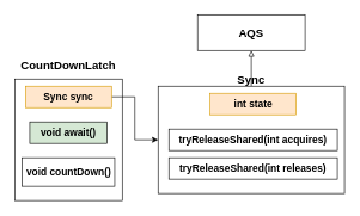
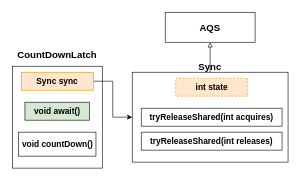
  <mxCell id="0" />
  <mxCell id="1" parent="0" />
  <mxCell id="2" value="" style="rounded=0;whiteSpace=wrap;html=1;" parent="1" vertex="1"><mxGeometry x="20" y="110" width="150" height="170" as="geometry" /></mxCell>
  <mxCell id="3" value="&lt;font style=&quot;font-size: 16px&quot;&gt;&lt;b&gt;CountDownLatch&lt;/b&gt;&lt;/font&gt;" style="text;html=1;strokeColor=none;fillColor=none;align=center;verticalAlign=middle;whiteSpace=wrap;rounded=0;" parent="1" vertex="1"><mxGeometry x="75" y="80" width="40" height="20" as="geometry" /></mxCell>
  <mxCell id="4" style="edgeStyle=orthogonalEdgeStyle;rounded=0;orthogonalLoop=1;jettySize=auto;html=1;exitX=1;exitY=0.5;exitDx=0;exitDy=0;entryX=0;entryY=0.5;entryDx=0;entryDy=0;endArrow=classic;endFill=1;" parent="1" source="5" target="7" edge="1"><mxGeometry relative="1" as="geometry" /></mxCell>
  <mxCell id="5" value="&lt;b&gt;&lt;font style=&quot;font-size: 14px&quot;&gt;Sync sync&lt;/font&gt;&lt;/b&gt;" style="rounded=0;whiteSpace=wrap;html=1;fillColor=#ffe6cc;strokeColor=#d79b00;" parent="1" vertex="1"><mxGeometry x="35" y="120" width="120" height="30" as="geometry" /></mxCell>
  <mxCell id="6" style="edgeStyle=orthogonalEdgeStyle;rounded=0;orthogonalLoop=1;jettySize=auto;html=1;exitX=0.5;exitY=0;exitDx=0;exitDy=0;entryX=0.5;entryY=1;entryDx=0;entryDy=0;endArrow=block;endFill=0;" parent="1" source="7" target="10" edge="1"><mxGeometry relative="1" as="geometry" /></mxCell>
  <mxCell id="7" value="" style="rounded=0;whiteSpace=wrap;html=1;" parent="1" vertex="1"><mxGeometry x="220" y="120" width="260" height="150" as="geometry" /></mxCell>
  <mxCell id="8" value="&lt;font style=&quot;font-size: 16px&quot;&gt;&lt;b&gt;Sync&lt;/b&gt;&lt;/font&gt;" style="text;html=1;strokeColor=none;fillColor=none;align=center;verticalAlign=middle;whiteSpace=wrap;rounded=0;" parent="1" vertex="1"><mxGeometry x="330" y="100" width="40" height="20" as="geometry" /></mxCell>
- <mxCell id="9" value="&lt;b&gt;&lt;font style=&quot;font-size: 14px&quot;&gt;int state&lt;/font&gt;&lt;/b&gt;" style="rounded=0;whiteSpace=wrap;html=1;fillColor=#ffe6cc;strokeColor=#d79b00;" parent="1" vertex="1"><mxGeometry x="292.5" y="130" width="120" height="30" as="geometry" /></mxCell>
+ <mxCell id="9" value="&lt;b&gt;&lt;font style=&quot;font-size: 14px&quot;&gt;int state&lt;/font&gt;&lt;/b&gt;" style="rounded=0;whiteSpace=wrap;html=1;fillColor=#ffe6cc;strokeColor=#d79b00;dashed=1;" parent="1" vertex="1"><mxGeometry x="292.5" y="130" width="120" height="30" as="geometry" /></mxCell>
  <mxCell id="10" value="&lt;b&gt;&lt;font style=&quot;font-size: 16px&quot;&gt;AQS&lt;/font&gt;&lt;/b&gt;" style="rounded=0;whiteSpace=wrap;html=1;" parent="1" vertex="1"><mxGeometry x="275" y="20" width="150" height="50" as="geometry" /></mxCell>
  <mxCell id="11" value="&lt;b&gt;&lt;font style=&quot;font-size: 14px&quot;&gt;void await()&lt;/font&gt;&lt;/b&gt;" style="rounded=0;whiteSpace=wrap;html=1;fillColor=#d5e8d4;" parent="1" vertex="1"><mxGeometry x="41" y="170" width="108" height="30" as="geometry" /></mxCell>
  <mxCell id="12" value="&lt;b&gt;&lt;font style=&quot;font-size: 14px&quot;&gt;void countDown()&lt;/font&gt;&lt;/b&gt;" style="rounded=0;whiteSpace=wrap;html=1;" parent="1" vertex="1"><mxGeometry x="30.5" y="220" width="129" height="40" as="geometry" /></mxCell>
  <mxCell id="13" value="&lt;b&gt;&lt;font style=&quot;font-size: 14px&quot;&gt;tryReleaseShared(int acquires)&lt;/font&gt;&lt;/b&gt;" style="rounded=0;whiteSpace=wrap;html=1;" parent="1" vertex="1"><mxGeometry x="235" y="180" width="235" height="30" as="geometry" /></mxCell>
  <mxCell id="14" value="&lt;b&gt;&lt;font style=&quot;font-size: 14px&quot;&gt;tryReleaseShared(int releases)&lt;/font&gt;&lt;/b&gt;" style="rounded=0;whiteSpace=wrap;html=1;" parent="1" vertex="1"><mxGeometry x="235" y="220" width="235" height="30" as="geometry" /></mxCell>
